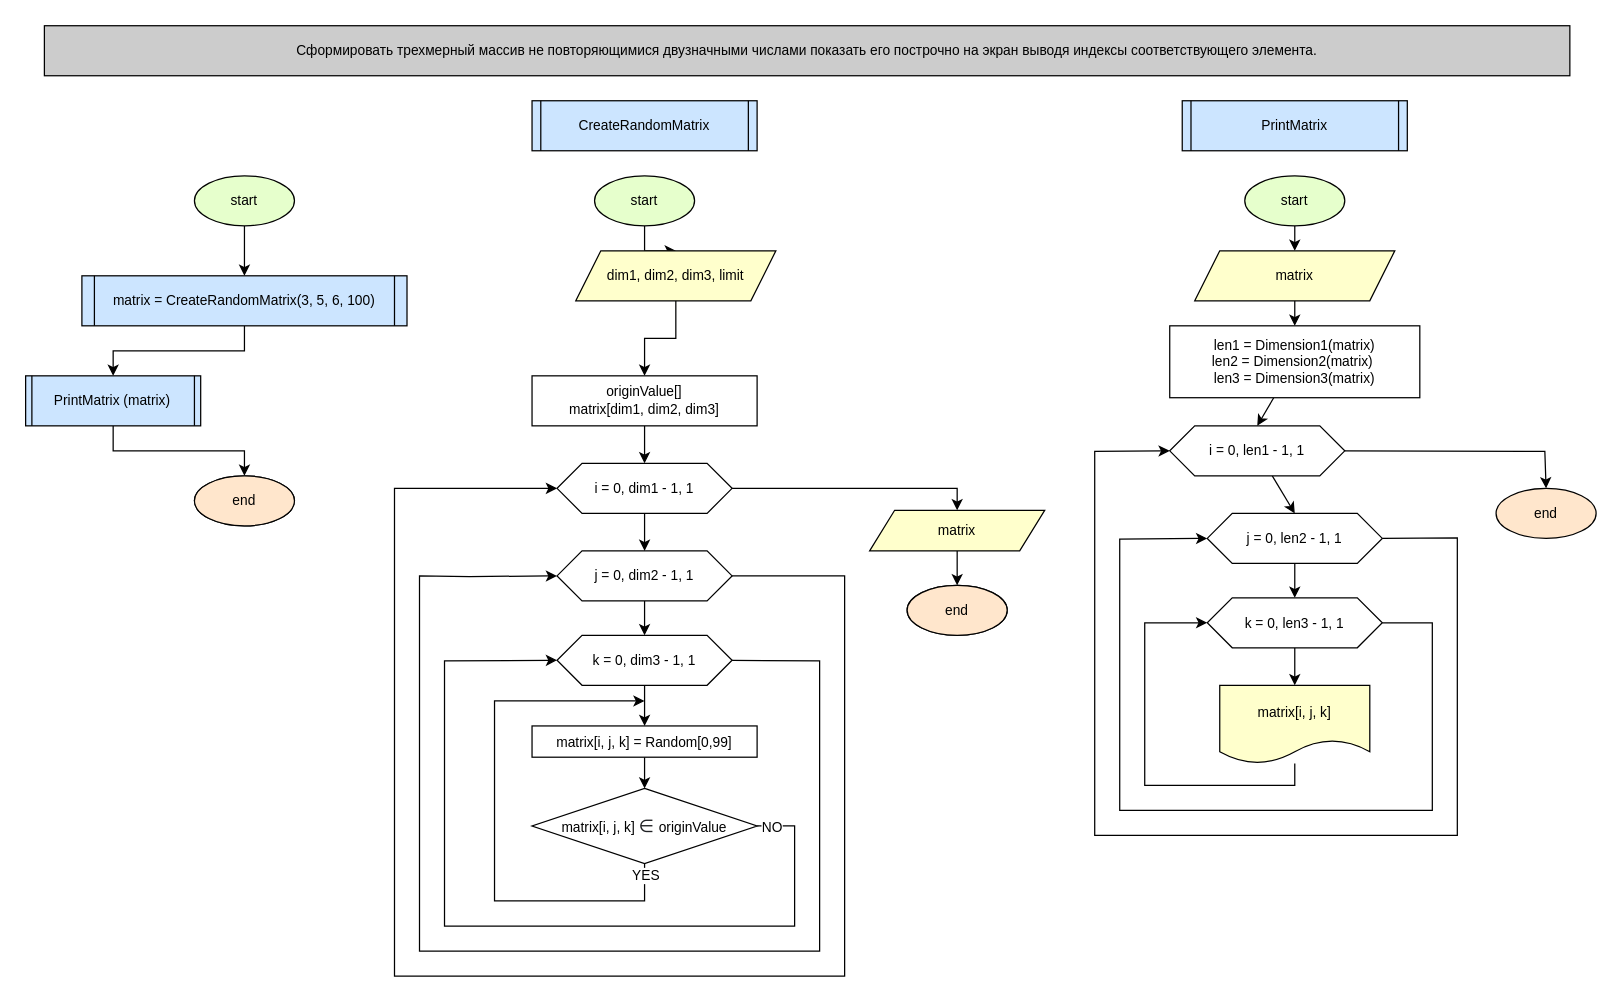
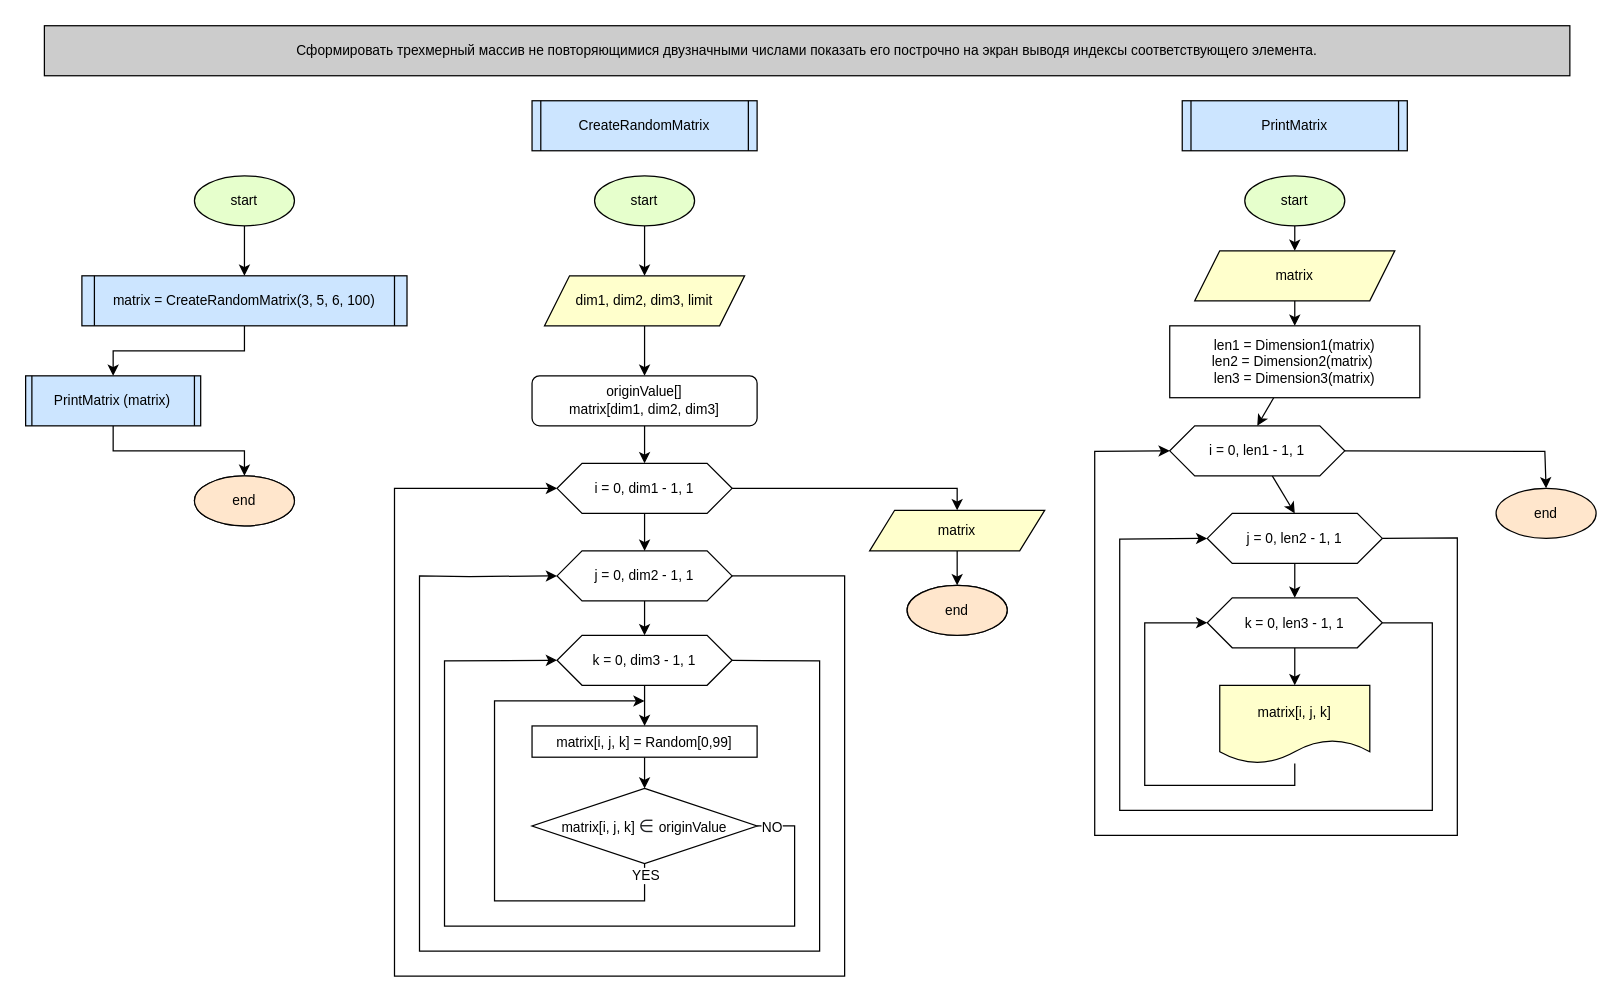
  <mxCell id="0" />
  <mxCell id="1" parent="0" />
  <mxCell id="2" value="Сформировать трехмерный массив не повторяющимися двузначными числами показать его построчно на экран выводя индексы соответствующего элемента." style="rounded=0;whiteSpace=wrap;html=1;fillColor=#CCCCCC;fontColor=#000000;strokeColor=#000000;fontSize=11;labelBackgroundColor=none;endArrow=classic;" vertex="1" parent="1"><mxGeometry x="35" y="20" width="1220" height="40" as="geometry" /></mxCell>
  <mxCell id="3" value="" style="edgeStyle=orthogonalEdgeStyle;rounded=0;orthogonalLoop=1;jettySize=auto;html=1;fillColor=#FFFFFF;strokeColor=#000000;fontColor=#000000;labelBackgroundColor=none;" edge="1" parent="1" source="4" target="6"><mxGeometry relative="1" as="geometry" /></mxCell>
  <mxCell id="4" value="start" style="ellipse;whiteSpace=wrap;html=1;fillColor=#E6FFCC;fontSize=11;strokeColor=#000000;fontColor=#000000;rounded=0;labelBackgroundColor=none;endArrow=classic;" vertex="1" parent="1"><mxGeometry x="155" y="140" width="80" height="40" as="geometry" /></mxCell>
  <mxCell id="5" value="" style="edgeStyle=orthogonalEdgeStyle;rounded=0;orthogonalLoop=1;jettySize=auto;html=1;fillColor=#FFFFFF;strokeColor=#000000;fontColor=#000000;labelBackgroundColor=none;" edge="1" parent="1" source="6" target="8"><mxGeometry relative="1" as="geometry" /></mxCell>
  <mxCell id="6" value="matrix = CreateRandomMatrix(3, 5, 6, 100)" style="shape=process;whiteSpace=wrap;html=1;backgroundOutline=1;size=0.038;fillColor=#CCE5FF;fontSize=11;strokeColor=#000000;fontColor=#000000;rounded=0;labelBackgroundColor=none;endArrow=classic;" vertex="1" parent="1"><mxGeometry x="65" y="220" width="260" height="40" as="geometry" /></mxCell>
  <mxCell id="7" value="" style="edgeStyle=orthogonalEdgeStyle;rounded=0;orthogonalLoop=1;jettySize=auto;html=1;fillColor=#FFFFFF;strokeColor=#000000;fontColor=#000000;labelBackgroundColor=none;" edge="1" parent="1" source="8" target="9"><mxGeometry relative="1" as="geometry" /></mxCell>
  <mxCell id="8" value="PrintMatrix (matrix)" style="shape=process;whiteSpace=wrap;html=1;backgroundOutline=1;size=0.038;fillColor=#CCE5FF;fontSize=11;strokeColor=#000000;fontColor=#000000;rounded=0;labelBackgroundColor=none;endArrow=classic;" vertex="1" parent="1"><mxGeometry x="20" y="300" width="140" height="40" as="geometry" /></mxCell>
  <mxCell id="9" value="end" style="ellipse;whiteSpace=wrap;html=1;fillColor=#FFFFFF;fontSize=11;strokeColor=#000000;fontColor=#000000;rounded=0;labelBackgroundColor=none;endArrow=classic;" vertex="1" parent="1"><mxGeometry x="155" y="380" width="80" height="40" as="geometry" /></mxCell>
  <mxCell id="10" value="CreateRandomMatrix" style="shape=process;whiteSpace=wrap;html=1;backgroundOutline=1;size=0.038;fillColor=#CCE5FF;fontSize=11;strokeColor=#000000;fontColor=#000000;rounded=0;labelBackgroundColor=none;endArrow=classic;" vertex="1" parent="1"><mxGeometry x="425" y="80" width="180" height="40" as="geometry" /></mxCell>
  <mxCell id="11" value="" style="edgeStyle=orthogonalEdgeStyle;rounded=0;orthogonalLoop=1;jettySize=auto;html=1;fillColor=#FFFFFF;strokeColor=#000000;fontColor=#000000;labelBackgroundColor=none;" edge="1" parent="1" source="12" target="14"><mxGeometry relative="1" as="geometry" /></mxCell>
  <mxCell id="12" value="start" style="ellipse;whiteSpace=wrap;html=1;fillColor=#E6FFCC;fontSize=11;strokeColor=#000000;fontColor=#000000;rounded=0;labelBackgroundColor=none;endArrow=classic;" vertex="1" parent="1"><mxGeometry x="475" y="140" width="80" height="40" as="geometry" /></mxCell>
  <mxCell id="13" value="" style="edgeStyle=orthogonalEdgeStyle;rounded=0;orthogonalLoop=1;jettySize=auto;html=1;fillColor=#FFFFFF;strokeColor=#000000;fontColor=#000000;labelBackgroundColor=none;" edge="1" parent="1" source="14" target="16"><mxGeometry relative="1" as="geometry" /></mxCell>
- <mxCell id="14" value="dim1, dim2, dim3, limit" style="shape=parallelogram;perimeter=parallelogramPerimeter;whiteSpace=wrap;html=1;fixedSize=1;fillColor=#FFFFCC;fontSize=11;strokeColor=#000000;fontColor=#000000;rounded=0;labelBackgroundColor=none;endArrow=classic;" vertex="1" parent="1"><mxGeometry x="460" y="200" width="160" height="40" as="geometry" /></mxCell>
+ <mxCell id="14" value="dim1, dim2, dim3, limit" style="shape=parallelogram;perimeter=parallelogramPerimeter;whiteSpace=wrap;html=1;fixedSize=1;fillColor=#FFFFCC;fontSize=11;strokeColor=#000000;fontColor=#000000;rounded=0;labelBackgroundColor=none;endArrow=classic;" vertex="1" parent="1"><mxGeometry x="435" y="220" width="160" height="40" as="geometry" /></mxCell>
  <mxCell id="15" value="" style="edgeStyle=orthogonalEdgeStyle;rounded=0;orthogonalLoop=1;jettySize=auto;html=1;entryX=0.5;entryY=0;entryDx=0;entryDy=0;fillColor=#FFFFFF;strokeColor=#000000;fontColor=#000000;labelBackgroundColor=none;" edge="1" parent="1" source="16" target="18"><mxGeometry relative="1" as="geometry" /></mxCell>
- <mxCell id="16" value="&lt;span style=&quot;&quot;&gt;originValue[]&lt;/span&gt;&lt;br style=&quot;&quot;&gt;&lt;span style=&quot;&quot;&gt;matrix[dim1, dim2, dim3]&lt;/span&gt;" style="whiteSpace=wrap;html=1;fillColor=#FFFFFF;fontSize=11;strokeColor=#000000;fontColor=#000000;rounded=0;labelBackgroundColor=none;endArrow=classic;" vertex="1" parent="1"><mxGeometry x="425" y="300" width="180" height="40" as="geometry" /></mxCell>
+ <mxCell id="16" value="&lt;span style=&quot;&quot;&gt;originValue[]&lt;/span&gt;&lt;br style=&quot;&quot;&gt;&lt;span style=&quot;&quot;&gt;matrix[dim1, dim2, dim3]&lt;/span&gt;" style="whiteSpace=wrap;html=1;fillColor=#FFFFFF;fontSize=11;strokeColor=#000000;fontColor=#000000;labelBackgroundColor=none;endArrow=classic;rounded=1;" vertex="1" parent="1"><mxGeometry x="425" y="300" width="180" height="40" as="geometry" /></mxCell>
  <mxCell id="17" value="" style="edgeStyle=none;orthogonalLoop=1;jettySize=auto;html=1;fontSize=11;rounded=0;entryX=0.5;entryY=0;entryDx=0;entryDy=0;fillColor=#FFFFFF;strokeColor=#000000;fontColor=#000000;labelBackgroundColor=none;" edge="1" parent="1" source="18" target="21"><mxGeometry relative="1" as="geometry"><mxPoint x="515" y="440" as="targetPoint" /></mxGeometry></mxCell>
  <mxCell id="18" value="i = 0, dim1 - 1, 1" style="shape=hexagon;perimeter=hexagonPerimeter2;whiteSpace=wrap;html=1;fixedSize=1;fontSize=11;rounded=0;fillColor=#FFFFFF;strokeColor=#000000;fontColor=#000000;labelBackgroundColor=none;endArrow=classic;" vertex="1" parent="1"><mxGeometry x="445" y="370" width="140" height="40" as="geometry" /></mxCell>
  <mxCell id="19" style="edgeStyle=none;orthogonalLoop=1;jettySize=auto;html=1;exitX=1;exitY=0.5;exitDx=0;exitDy=0;fontSize=11;endArrow=classic;endFill=1;entryX=0;entryY=0.5;entryDx=0;entryDy=0;rounded=0;fillColor=#FFFFFF;strokeColor=#000000;fontColor=#000000;labelBackgroundColor=none;" edge="1" parent="1" source="21" target="18"><mxGeometry relative="1" as="geometry"><mxPoint x="515" y="690" as="targetPoint" /><Array as="points"><mxPoint x="675" y="460" /><mxPoint x="675" y="780" /><mxPoint x="315" y="780" /><mxPoint x="315" y="390" /></Array></mxGeometry></mxCell>
  <mxCell id="20" value="" style="edgeStyle=none;rounded=0;orthogonalLoop=1;jettySize=auto;html=1;entryX=0.5;entryY=0;entryDx=0;entryDy=0;fillColor=#FFFFFF;strokeColor=#000000;fontColor=#000000;labelBackgroundColor=none;" edge="1" parent="1" source="21" target="24"><mxGeometry relative="1" as="geometry"><mxPoint x="515" y="507.5" as="targetPoint" /></mxGeometry></mxCell>
  <mxCell id="21" value="j = 0, dim2 - 1, 1" style="shape=hexagon;perimeter=hexagonPerimeter2;whiteSpace=wrap;html=1;fixedSize=1;fontSize=11;rounded=0;fillColor=#FFFFFF;strokeColor=#000000;fontColor=#000000;labelBackgroundColor=none;endArrow=classic;" vertex="1" parent="1"><mxGeometry x="445" y="440" width="140" height="40" as="geometry" /></mxCell>
  <mxCell id="22" style="edgeStyle=none;rounded=0;orthogonalLoop=1;jettySize=auto;html=1;exitX=1;exitY=0.5;exitDx=0;exitDy=0;entryX=0;entryY=0.5;entryDx=0;entryDy=0;fillColor=#FFFFFF;strokeColor=#000000;fontColor=#000000;labelBackgroundColor=none;" edge="1" parent="1" source="24" target="21"><mxGeometry relative="1" as="geometry"><mxPoint x="605" y="567.5" as="targetPoint" /><Array as="points"><mxPoint x="655" y="528" /><mxPoint x="655" y="760" /><mxPoint x="335" y="760" /><mxPoint x="335" y="460" /><mxPoint x="375" y="460.5" /></Array></mxGeometry></mxCell>
  <mxCell id="23" value="" style="edgeStyle=orthogonalEdgeStyle;rounded=0;orthogonalLoop=1;jettySize=auto;html=1;fillColor=#FFFFFF;strokeColor=#000000;fontColor=#000000;labelBackgroundColor=none;" edge="1" parent="1" source="24" target="35"><mxGeometry relative="1" as="geometry" /></mxCell>
  <mxCell id="24" value="k = 0, dim3 - 1, 1" style="shape=hexagon;perimeter=hexagonPerimeter2;whiteSpace=wrap;html=1;fixedSize=1;fontSize=11;rounded=0;fillColor=#FFFFFF;strokeColor=#000000;fontColor=#000000;labelBackgroundColor=none;endArrow=classic;" vertex="1" parent="1"><mxGeometry x="445" y="507.5" width="140" height="40" as="geometry" /></mxCell>
  <mxCell id="25" style="edgeStyle=none;rounded=0;orthogonalLoop=1;jettySize=auto;html=1;exitX=1;exitY=0.5;exitDx=0;exitDy=0;entryX=0;entryY=0.5;entryDx=0;entryDy=0;fillColor=#FFFFFF;strokeColor=#000000;fontColor=#000000;labelBackgroundColor=none;" edge="1" parent="1" source="33" target="24"><mxGeometry relative="1" as="geometry"><Array as="points"><mxPoint x="635" y="660" /><mxPoint x="635" y="740" /><mxPoint x="355" y="740" /><mxPoint x="355" y="528" /></Array><mxPoint x="515" y="635" as="sourcePoint" /></mxGeometry></mxCell>
  <mxCell id="26" value="NO" style="edgeLabel;html=1;align=center;verticalAlign=middle;resizable=0;points=[];fontColor=#000000;labelBackgroundColor=#FFFFFF;" vertex="1" connectable="0" parent="25"><mxGeometry x="-0.977" y="-1" relative="1" as="geometry"><mxPoint x="3" y="-1" as="offset" /></mxGeometry></mxCell>
  <mxCell id="27" value="matrix" style="shape=parallelogram;perimeter=parallelogramPerimeter;whiteSpace=wrap;html=1;fixedSize=1;fontSize=11;fillColor=#FFFFCC;rounded=0;strokeColor=#000000;fontColor=#000000;labelBackgroundColor=none;endArrow=classic;" vertex="1" parent="1"><mxGeometry x="695" y="407.5" width="140" height="32.5" as="geometry" /></mxCell>
  <mxCell id="28" style="edgeStyle=none;orthogonalLoop=1;jettySize=auto;html=1;exitX=1;exitY=0.5;exitDx=0;exitDy=0;fontSize=11;endArrow=classic;endFill=1;entryX=0.5;entryY=0;entryDx=0;entryDy=0;rounded=0;fillColor=#FFFFFF;strokeColor=#000000;fontColor=#000000;labelBackgroundColor=none;" edge="1" parent="1" source="18" target="27"><mxGeometry relative="1" as="geometry"><mxPoint x="725" y="417.5" as="targetPoint" /><Array as="points"><mxPoint x="765" y="390" /></Array><mxPoint x="625" y="387.5" as="sourcePoint" /></mxGeometry></mxCell>
  <mxCell id="29" value="end" style="ellipse;whiteSpace=wrap;html=1;fillColor=#FFFFFF;rounded=0;fontSize=11;strokeColor=#000000;fontColor=#000000;labelBackgroundColor=none;endArrow=classic;" vertex="1" parent="1"><mxGeometry x="725" y="467.5" width="80" height="40" as="geometry" /></mxCell>
  <mxCell id="30" value="" style="edgeStyle=none;rounded=0;orthogonalLoop=1;jettySize=auto;html=1;fillColor=#FFFFFF;strokeColor=#000000;fontColor=#000000;labelBackgroundColor=none;" edge="1" parent="1" source="27" target="29"><mxGeometry relative="1" as="geometry" /></mxCell>
  <mxCell id="31" style="rounded=0;orthogonalLoop=1;jettySize=auto;html=1;exitX=0.5;exitY=1;exitDx=0;exitDy=0;fillColor=#FFFFFF;strokeColor=#000000;fontColor=#000000;labelBackgroundColor=none;" edge="1" parent="1" source="33"><mxGeometry relative="1" as="geometry"><mxPoint x="515" y="560" as="targetPoint" /><Array as="points"><mxPoint x="515" y="720" /><mxPoint x="395" y="720" /><mxPoint x="395" y="560" /></Array></mxGeometry></mxCell>
  <mxCell id="32" value="YES" style="edgeLabel;html=1;align=center;verticalAlign=middle;resizable=0;points=[];fontColor=#000000;labelBackgroundColor=#FFFFFF;" vertex="1" connectable="0" parent="31"><mxGeometry x="-0.96" relative="1" as="geometry"><mxPoint as="offset" /></mxGeometry></mxCell>
  <mxCell id="33" value="matrix[i, j, k]&amp;nbsp;&lt;span style=&quot;color: rgb(32, 33, 36); font-family: arial, sans-serif; font-size: 14px; text-align: left; background-color: rgb(255, 255, 255);&quot;&gt;∈&amp;nbsp;&lt;/span&gt;originValue" style="rhombus;whiteSpace=wrap;html=1;rounded=0;fontSize=11;fillColor=#FFFFFF;strokeColor=#000000;fontColor=#000000;labelBackgroundColor=none;endArrow=classic;" vertex="1" parent="1"><mxGeometry x="425" y="630" width="180" height="60" as="geometry" /></mxCell>
  <mxCell id="34" value="" style="edgeStyle=orthogonalEdgeStyle;rounded=0;orthogonalLoop=1;jettySize=auto;html=1;fillColor=#FFFFFF;strokeColor=#000000;fontColor=#000000;labelBackgroundColor=none;" edge="1" parent="1" source="35" target="33"><mxGeometry relative="1" as="geometry" /></mxCell>
  <mxCell id="35" value="matrix[i, j, k] = Random[0,99]" style="whiteSpace=wrap;html=1;rounded=0;fontSize=11;fillColor=#FFFFFF;strokeColor=#000000;fontColor=#000000;labelBackgroundColor=none;endArrow=classic;" vertex="1" parent="1"><mxGeometry x="425" y="580" width="180" height="25" as="geometry" /></mxCell>
  <mxCell id="36" value="" style="edgeStyle=none;orthogonalLoop=1;jettySize=auto;html=1;fontSize=11;rounded=0;entryX=0.5;entryY=0;entryDx=0;entryDy=0;fillColor=#FFFFFF;strokeColor=#000000;fontColor=#000000;labelBackgroundColor=none;" edge="1" parent="1" source="37" target="40"><mxGeometry relative="1" as="geometry"><mxPoint x="1035" y="410" as="targetPoint" /></mxGeometry></mxCell>
  <mxCell id="37" value="i = 0, len1 - 1, 1" style="shape=hexagon;perimeter=hexagonPerimeter2;whiteSpace=wrap;html=1;fixedSize=1;fontSize=11;rounded=0;fillColor=#FFFFFF;strokeColor=#000000;fontColor=#000000;labelBackgroundColor=none;endArrow=classic;" vertex="1" parent="1"><mxGeometry x="935" y="340" width="140" height="40" as="geometry" /></mxCell>
  <mxCell id="38" style="edgeStyle=none;orthogonalLoop=1;jettySize=auto;html=1;exitX=1;exitY=0.5;exitDx=0;exitDy=0;fontSize=11;endArrow=classic;endFill=1;entryX=0;entryY=0.5;entryDx=0;entryDy=0;rounded=0;fillColor=#FFFFFF;strokeColor=#000000;fontColor=#000000;labelBackgroundColor=none;" edge="1" parent="1" source="40" target="37"><mxGeometry relative="1" as="geometry"><mxPoint x="1035" y="660" as="targetPoint" /><Array as="points"><mxPoint x="1165" y="429.5" /><mxPoint x="1165" y="667.5" /><mxPoint x="875" y="667.5" /><mxPoint x="875" y="360.5" /></Array></mxGeometry></mxCell>
  <mxCell id="39" value="" style="edgeStyle=none;rounded=0;orthogonalLoop=1;jettySize=auto;html=1;entryX=0.5;entryY=0;entryDx=0;entryDy=0;fillColor=#FFFFFF;strokeColor=#000000;fontColor=#000000;labelBackgroundColor=none;" edge="1" parent="1" source="40" target="43"><mxGeometry relative="1" as="geometry"><mxPoint x="1035" y="477.5" as="targetPoint" /></mxGeometry></mxCell>
  <mxCell id="40" value="j = 0, len2 - 1, 1" style="shape=hexagon;perimeter=hexagonPerimeter2;whiteSpace=wrap;html=1;fixedSize=1;fontSize=11;rounded=0;fillColor=#FFFFFF;strokeColor=#000000;fontColor=#000000;labelBackgroundColor=none;endArrow=classic;" vertex="1" parent="1"><mxGeometry x="965" y="410" width="140" height="40" as="geometry" /></mxCell>
  <mxCell id="41" style="edgeStyle=none;rounded=0;orthogonalLoop=1;jettySize=auto;html=1;exitX=1;exitY=0.5;exitDx=0;exitDy=0;entryX=0;entryY=0.5;entryDx=0;entryDy=0;fillColor=#FFFFFF;strokeColor=#000000;fontColor=#000000;labelBackgroundColor=none;" edge="1" parent="1" source="43" target="40"><mxGeometry relative="1" as="geometry"><mxPoint x="1125" y="537.5" as="targetPoint" /><Array as="points"><mxPoint x="1145" y="497.5" /><mxPoint x="1145" y="647.5" /><mxPoint x="895" y="647.5" /><mxPoint x="895" y="430.5" /></Array></mxGeometry></mxCell>
  <mxCell id="42" value="" style="edgeStyle=none;rounded=0;orthogonalLoop=1;jettySize=auto;html=1;fillColor=#FFFFFF;strokeColor=#000000;fontColor=#000000;labelBackgroundColor=none;" edge="1" parent="1" source="43" target="54"><mxGeometry relative="1" as="geometry" /></mxCell>
  <mxCell id="43" value="k = 0, len3 - 1, 1" style="shape=hexagon;perimeter=hexagonPerimeter2;whiteSpace=wrap;html=1;fixedSize=1;fontSize=11;rounded=0;fillColor=#FFFFFF;strokeColor=#000000;fontColor=#000000;labelBackgroundColor=none;endArrow=classic;" vertex="1" parent="1"><mxGeometry x="965" y="477.5" width="140" height="40" as="geometry" /></mxCell>
  <mxCell id="44" style="edgeStyle=none;rounded=0;orthogonalLoop=1;jettySize=auto;html=1;entryX=0;entryY=0.5;entryDx=0;entryDy=0;fillColor=#FFFFFF;strokeColor=#000000;fontColor=#000000;labelBackgroundColor=none;" edge="1" parent="1" source="54" target="43"><mxGeometry relative="1" as="geometry"><Array as="points"><mxPoint x="1035" y="627.5" /><mxPoint x="915" y="627.5" /><mxPoint x="915" y="497.5" /></Array><mxPoint x="1035" y="605" as="sourcePoint" /></mxGeometry></mxCell>
  <mxCell id="45" style="edgeStyle=none;orthogonalLoop=1;jettySize=auto;html=1;exitX=1;exitY=0.5;exitDx=0;exitDy=0;fontSize=11;endArrow=classic;endFill=1;entryX=0.5;entryY=0;entryDx=0;entryDy=0;rounded=0;fillColor=#FFFFFF;strokeColor=#000000;fontColor=#000000;labelBackgroundColor=none;" edge="1" parent="1" source="37" target="46"><mxGeometry relative="1" as="geometry"><mxPoint x="1235" y="377.5" as="targetPoint" /><Array as="points"><mxPoint x="1235" y="360.5" /></Array><mxPoint x="1145" y="357.5" as="sourcePoint" /></mxGeometry></mxCell>
  <mxCell id="46" value="end" style="ellipse;whiteSpace=wrap;html=1;fillColor=#FFE6CC;rounded=0;fontSize=11;strokeColor=#000000;fontColor=#000000;labelBackgroundColor=none;endArrow=classic;" vertex="1" parent="1"><mxGeometry x="1196" y="390" width="80" height="40" as="geometry" /></mxCell>
  <mxCell id="47" value="" style="edgeStyle=none;rounded=0;orthogonalLoop=1;jettySize=auto;html=1;fillColor=#FFFFFF;strokeColor=#000000;fontColor=#000000;labelBackgroundColor=none;" edge="1" parent="1" source="48" target="51"><mxGeometry relative="1" as="geometry" /></mxCell>
  <mxCell id="48" value="start" style="ellipse;whiteSpace=wrap;html=1;fillColor=#E6FFCC;fontSize=11;strokeColor=#000000;fontColor=#000000;rounded=0;labelBackgroundColor=none;endArrow=classic;" vertex="1" parent="1"><mxGeometry x="995" y="140" width="80" height="40" as="geometry" /></mxCell>
  <mxCell id="49" value="PrintMatrix" style="shape=process;whiteSpace=wrap;html=1;backgroundOutline=1;size=0.038;fillColor=#CCE5FF;fontSize=11;strokeColor=#000000;fontColor=#000000;rounded=0;labelBackgroundColor=none;endArrow=classic;" vertex="1" parent="1"><mxGeometry x="945" y="80" width="180" height="40" as="geometry" /></mxCell>
  <mxCell id="50" value="" style="edgeStyle=none;rounded=0;orthogonalLoop=1;jettySize=auto;html=1;fillColor=#FFFFFF;strokeColor=#000000;fontColor=#000000;labelBackgroundColor=none;" edge="1" parent="1" source="51" target="53"><mxGeometry relative="1" as="geometry" /></mxCell>
  <mxCell id="51" value="matrix" style="shape=parallelogram;perimeter=parallelogramPerimeter;whiteSpace=wrap;html=1;fixedSize=1;fillColor=#FFFFCC;fontSize=11;strokeColor=#000000;fontColor=#000000;rounded=0;labelBackgroundColor=none;endArrow=classic;" vertex="1" parent="1"><mxGeometry x="955" y="200" width="160" height="40" as="geometry" /></mxCell>
  <mxCell id="52" value="" style="edgeStyle=none;rounded=0;orthogonalLoop=1;jettySize=auto;html=1;entryX=0.5;entryY=0;entryDx=0;entryDy=0;fillColor=#FFFFFF;strokeColor=#000000;fontColor=#000000;labelBackgroundColor=none;" edge="1" parent="1" source="53" target="37"><mxGeometry relative="1" as="geometry" /></mxCell>
  <mxCell id="53" value="len1 = Dimension1(matrix)&lt;br&gt;len2 = Dimension2(matrix)&amp;nbsp;&lt;br&gt;len3 = Dimension3(matrix)" style="whiteSpace=wrap;html=1;rounded=0;fontSize=11;fillColor=#FFFFFF;strokeColor=#000000;fontColor=#000000;labelBackgroundColor=none;endArrow=classic;" vertex="1" parent="1"><mxGeometry x="935" y="260" width="200" height="57.5" as="geometry" /></mxCell>
  <mxCell id="54" value="matrix[i, j, k]" style="shape=document;whiteSpace=wrap;html=1;boundedLbl=1;rounded=0;fontSize=11;fillColor=#FFFFCC;strokeColor=#000000;fontColor=#000000;labelBackgroundColor=none;endArrow=classic;" vertex="1" parent="1"><mxGeometry x="975" y="547.5" width="120" height="62.5" as="geometry" /></mxCell>
  <mxCell id="55" value="end" style="ellipse;whiteSpace=wrap;html=1;fillColor=#FFE6CC;fontSize=11;strokeColor=#000000;fontColor=#000000;rounded=0;labelBackgroundColor=none;endArrow=classic;" vertex="1" parent="1"><mxGeometry x="155" y="380" width="80" height="40" as="geometry" /></mxCell>
  <mxCell id="56" value="end" style="ellipse;whiteSpace=wrap;html=1;fillColor=#FFE6CC;rounded=0;fontSize=11;strokeColor=#000000;fontColor=#000000;labelBackgroundColor=none;endArrow=classic;" vertex="1" parent="1"><mxGeometry x="725" y="467.5" width="80" height="40" as="geometry" /></mxCell>
